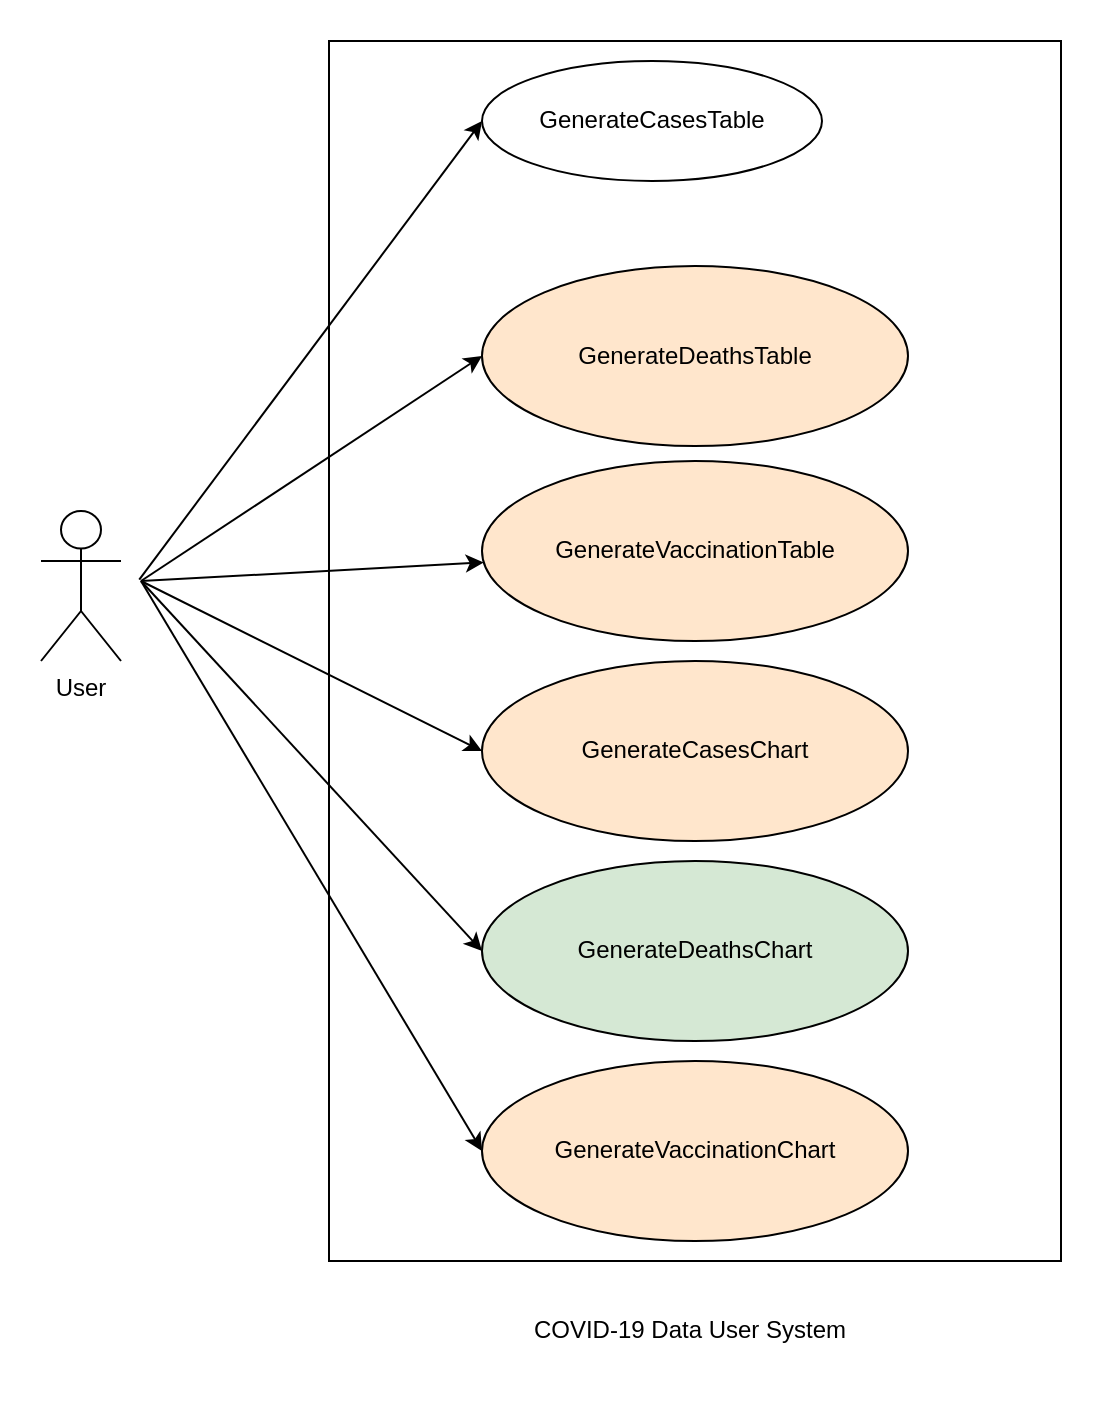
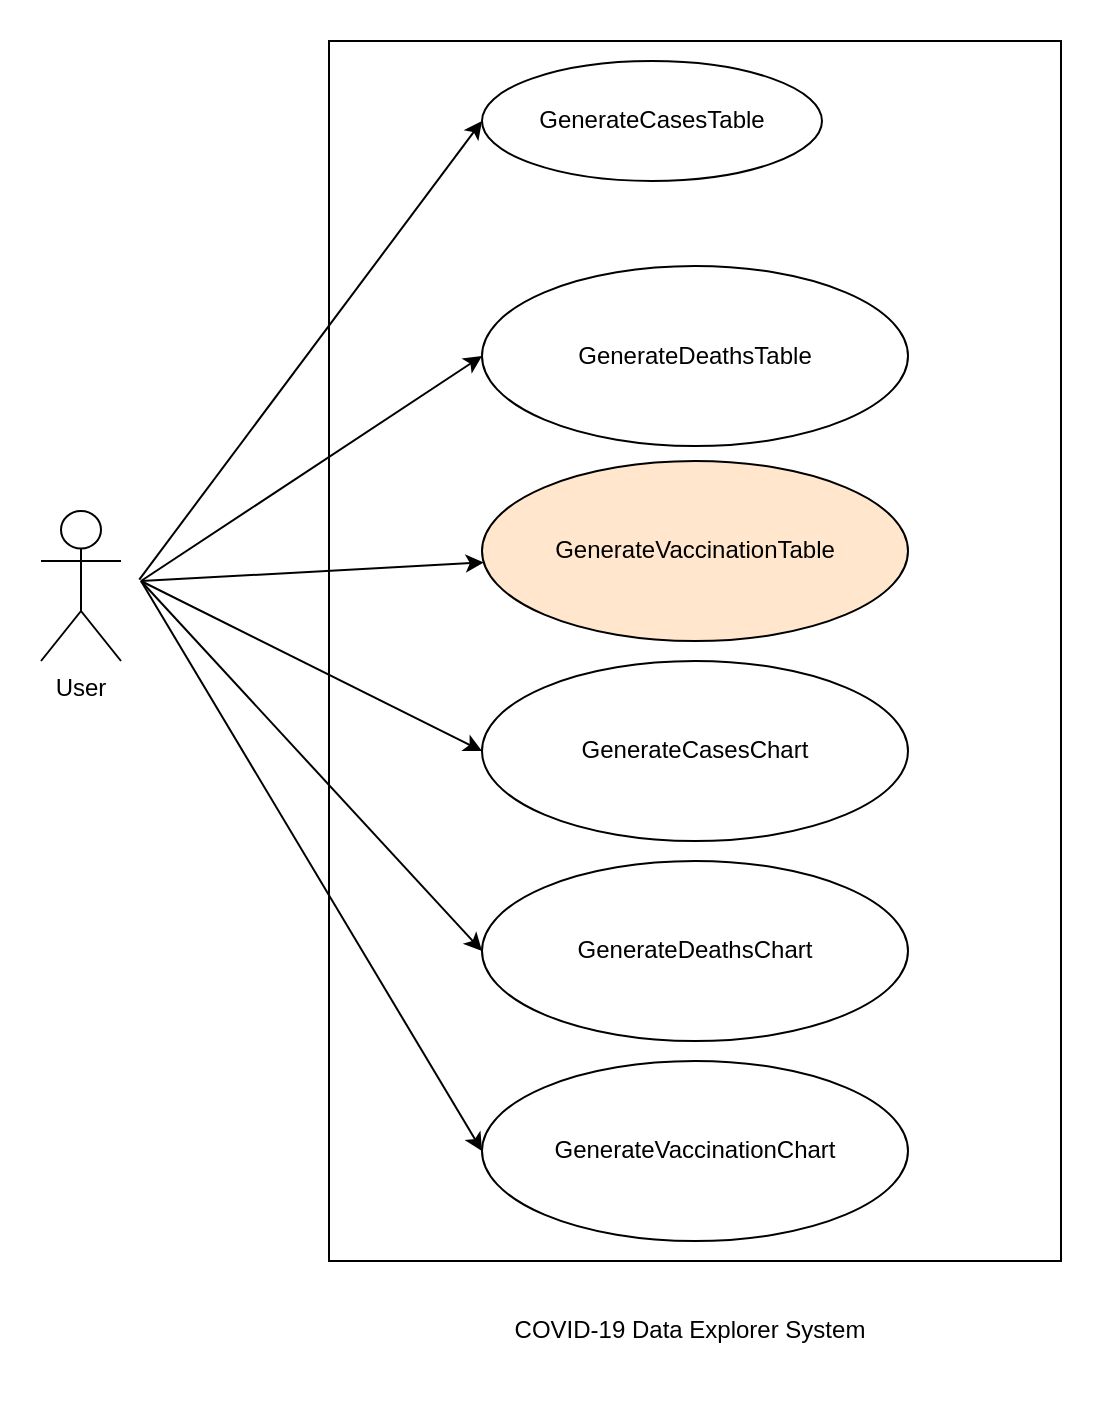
  <mxCell id="0" />
  <mxCell id="1" parent="0" />
  <mxCell id="2" value="User" style="shape=umlActor;verticalLabelPosition=bottom;verticalAlign=top;html=1;" parent="1" vertex="1"><mxGeometry x="20" y="255" width="40" height="75" as="geometry" /></mxCell>
  <mxCell id="3" value="" style="html=1;" parent="1" vertex="1"><mxGeometry x="164" y="20" width="366" height="610" as="geometry" /></mxCell>
  <mxCell id="4" value="GenerateCasesTable" style="ellipse;whiteSpace=wrap;html=1;" parent="1" vertex="1"><mxGeometry x="240.5" y="30" width="170" height="60" as="geometry" /></mxCell>
- <mxCell id="5" value="GenerateDeathsTable" style="ellipse;whiteSpace=wrap;html=1;fillColor=#ffe6cc;" parent="1" vertex="1"><mxGeometry x="240.5" y="132.5" width="213" height="90" as="geometry" /></mxCell>
+ <mxCell id="5" value="GenerateDeathsTable" style="ellipse;whiteSpace=wrap;html=1;" parent="1" vertex="1"><mxGeometry x="240.5" y="132.5" width="213" height="90" as="geometry" /></mxCell>
  <mxCell id="6" value="GenerateVaccinationTable" style="ellipse;whiteSpace=wrap;html=1;fillColor=#ffe6cc;" parent="1" vertex="1"><mxGeometry x="240.5" y="230" width="213" height="90" as="geometry" /></mxCell>
  <mxCell id="7" value="" style="endArrow=classic;html=1;rounded=0;entryX=0;entryY=0.5;entryDx=0;entryDy=0;" parent="1" edge="1"><mxGeometry width="50" height="50" relative="1" as="geometry"><mxPoint x="70" y="290" as="sourcePoint" /><mxPoint x="240.5" y="375" as="targetPoint" /></mxGeometry></mxCell>
  <mxCell id="8" value="" style="endArrow=classic;html=1;rounded=0;" parent="1" target="6" edge="1"><mxGeometry width="50" height="50" relative="1" as="geometry"><mxPoint x="70" y="290" as="sourcePoint" /><mxPoint x="230.5" y="355" as="targetPoint" /></mxGeometry></mxCell>
  <mxCell id="9" value="" style="endArrow=classic;html=1;rounded=0;entryX=0;entryY=0.5;entryDx=0;entryDy=0;" parent="1" target="5" edge="1"><mxGeometry width="50" height="50" relative="1" as="geometry"><mxPoint x="70" y="290" as="sourcePoint" /><mxPoint x="241.368" y="260.002" as="targetPoint" /></mxGeometry></mxCell>
  <mxCell id="10" value="" style="endArrow=classic;html=1;rounded=0;entryX=0;entryY=0.5;entryDx=0;entryDy=0;" parent="1" target="4" edge="1"><mxGeometry width="50" height="50" relative="1" as="geometry"><mxPoint x="69.13" y="289.27" as="sourcePoint" /><mxPoint x="240.498" y="280.002" as="targetPoint" /></mxGeometry></mxCell>
- <mxCell id="11" value="GenerateCasesChart" style="ellipse;whiteSpace=wrap;html=1;fillColor=#ffe6cc;" parent="1" vertex="1"><mxGeometry x="240.5" y="330" width="213" height="90" as="geometry" /></mxCell>
- <mxCell id="12" value="GenerateDeathsChart" style="ellipse;whiteSpace=wrap;html=1;fillColor=#d5e8d4;" parent="1" vertex="1"><mxGeometry x="240.5" y="430" width="213" height="90" as="geometry" /></mxCell>
- <mxCell id="13" value="GenerateVaccinationChart" style="ellipse;whiteSpace=wrap;html=1;fillColor=#ffe6cc;" parent="1" vertex="1"><mxGeometry x="240.5" y="530" width="213" height="90" as="geometry" /></mxCell>
+ <mxCell id="11" value="GenerateCasesChart" style="ellipse;whiteSpace=wrap;html=1;" parent="1" vertex="1"><mxGeometry x="240.5" y="330" width="213" height="90" as="geometry" /></mxCell>
+ <mxCell id="12" value="GenerateDeathsChart" style="ellipse;whiteSpace=wrap;html=1;" parent="1" vertex="1"><mxGeometry x="240.5" y="430" width="213" height="90" as="geometry" /></mxCell>
+ <mxCell id="13" value="GenerateVaccinationChart" style="ellipse;whiteSpace=wrap;html=1;" parent="1" vertex="1"><mxGeometry x="240.5" y="530" width="213" height="90" as="geometry" /></mxCell>
  <mxCell id="14" value="" style="endArrow=classic;html=1;rounded=0;entryX=0;entryY=0.5;entryDx=0;entryDy=0;" parent="1" edge="1"><mxGeometry width="50" height="50" relative="1" as="geometry"><mxPoint x="70" y="290" as="sourcePoint" /><mxPoint x="240.5" y="475" as="targetPoint" /></mxGeometry></mxCell>
  <mxCell id="15" value="" style="endArrow=classic;html=1;rounded=0;entryX=0;entryY=0.5;entryDx=0;entryDy=0;" parent="1" edge="1"><mxGeometry width="50" height="50" relative="1" as="geometry"><mxPoint x="70" y="290" as="sourcePoint" /><mxPoint x="240.5" y="575" as="targetPoint" /></mxGeometry></mxCell>
- <mxCell id="16" value="COVID-19 Data User System" style="text;html=1;strokeColor=none;fillColor=none;align=center;verticalAlign=middle;whiteSpace=wrap;rounded=0;" parent="1" vertex="1"><mxGeometry x="250" y="650" width="190" height="30" as="geometry" /></mxCell>
+ <mxCell id="16" value="COVID-19 Data Explorer System" style="text;html=1;strokeColor=none;fillColor=none;align=center;verticalAlign=middle;whiteSpace=wrap;rounded=0;" parent="1" vertex="1"><mxGeometry x="250" y="650" width="190" height="30" as="geometry" /></mxCell>
